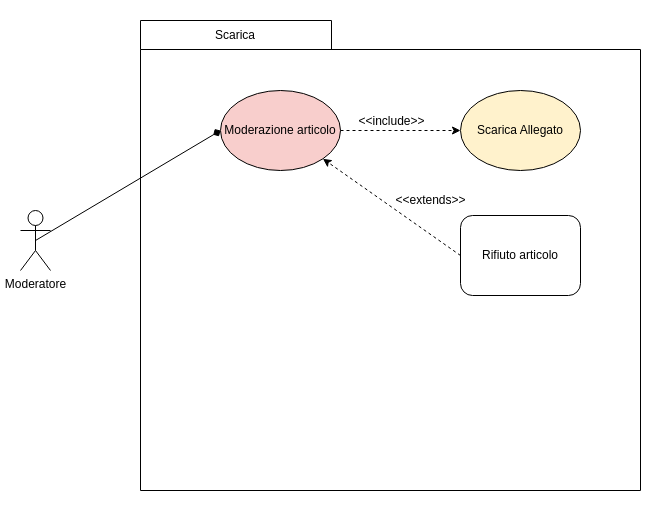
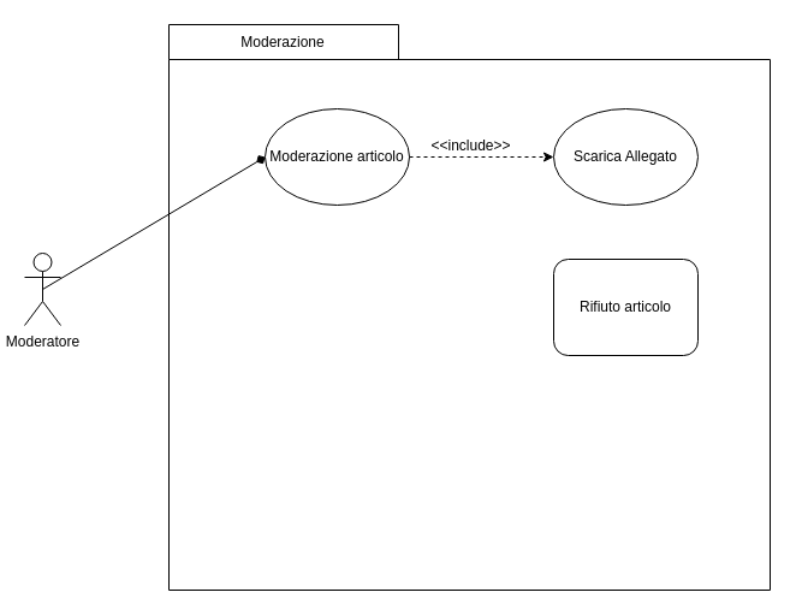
  <mxCell id="0" />
  <mxCell id="1" parent="0" />
  <mxCell id="2" value="" style="shape=folder;fontStyle=1;spacingTop=10;tabWidth=191;tabHeight=29;tabPosition=left;html=1;" parent="1" vertex="1"><mxGeometry x="140" y="20" width="500" height="470" as="geometry" /></mxCell>
- <mxCell id="3" value="Scarica" style="text;html=1;strokeColor=none;fillColor=none;align=center;verticalAlign=middle;whiteSpace=wrap;rounded=0;" parent="1" vertex="1"><mxGeometry x="170" y="20" width="130" height="30" as="geometry" /></mxCell>
+ <mxCell id="3" value="Moderazione" style="text;html=1;strokeColor=none;fillColor=none;align=center;verticalAlign=middle;whiteSpace=wrap;rounded=0;" parent="1" vertex="1"><mxGeometry x="170" y="20" width="130" height="30" as="geometry" /></mxCell>
  <mxCell id="4" value="Moderatore" style="shape=umlActor;verticalLabelPosition=bottom;labelBackgroundColor=#ffffff;verticalAlign=top;html=1;outlineConnect=0;" parent="1" vertex="1"><mxGeometry x="20" y="210" width="30" height="60" as="geometry" /></mxCell>
- <mxCell id="5" value="Moderazione articolo" style="ellipse;whiteSpace=wrap;html=1;fillColor=#f8cecc;" parent="1" vertex="1"><mxGeometry x="220" y="90" width="120" height="80" as="geometry" /></mxCell>
- <mxCell id="6" value="Scarica Allegato" style="ellipse;whiteSpace=wrap;html=1;fillColor=#fff2cc;" parent="1" vertex="1"><mxGeometry x="460" y="90" width="120" height="80" as="geometry" /></mxCell>
+ <mxCell id="5" value="Moderazione articolo" style="ellipse;whiteSpace=wrap;html=1;" parent="1" vertex="1"><mxGeometry x="220" y="90" width="120" height="80" as="geometry" /></mxCell>
+ <mxCell id="6" value="Scarica Allegato" style="ellipse;whiteSpace=wrap;html=1;" parent="1" vertex="1"><mxGeometry x="460" y="90" width="120" height="80" as="geometry" /></mxCell>
  <mxCell id="7" value="" style="endArrow=diamond;html=1;exitX=0.5;exitY=0.5;exitDx=0;exitDy=0;exitPerimeter=0;entryX=0;entryY=0.5;entryDx=0;entryDy=0;" parent="1" source="4" target="5" edge="1"><mxGeometry width="50" height="50" relative="1" as="geometry"><mxPoint x="20" y="560" as="sourcePoint" /><mxPoint x="70" y="510" as="targetPoint" /></mxGeometry></mxCell>
  <mxCell id="8" value="" style="endArrow=classic;html=1;exitX=1;exitY=0.5;exitDx=0;exitDy=0;entryX=0;entryY=0.5;entryDx=0;entryDy=0;dashed=1;" parent="1" source="5" target="6" edge="1"><mxGeometry width="50" height="50" relative="1" as="geometry"><mxPoint x="20" y="560" as="sourcePoint" /><mxPoint x="70" y="510" as="targetPoint" /></mxGeometry></mxCell>
  <mxCell id="9" value="&amp;lt;&amp;lt;include&amp;gt;&amp;gt;" style="text;html=1;resizable=0;points=[];align=center;verticalAlign=middle;labelBackgroundColor=#ffffff;" parent="8" vertex="1" connectable="0"><mxGeometry x="-0.459" y="-4" relative="1" as="geometry"><mxPoint x="18" y="-14" as="offset" /></mxGeometry></mxCell>
- <mxCell id="10" value="" style="endArrow=classic;html=1;dashed=1;entryX=1;entryY=1;entryDx=0;entryDy=0;exitX=0;exitY=0.5;exitDx=0;exitDy=0;" parent="1" source="12" target="5" edge="1"><mxGeometry width="50" height="50" relative="1" as="geometry"><mxPoint x="80" y="490" as="sourcePoint" /><mxPoint x="70" y="510" as="targetPoint" /></mxGeometry></mxCell>
- <mxCell id="11" value="&amp;lt;&amp;lt;extends&amp;gt;&amp;gt;" style="text;html=1;resizable=0;points=[];align=center;verticalAlign=middle;labelBackgroundColor=#ffffff;" parent="10" vertex="1" connectable="0"><mxGeometry x="-0.153" y="-1" relative="1" as="geometry"><mxPoint x="27.5" y="-13.5" as="offset" /></mxGeometry></mxCell>
  <mxCell id="12" value="Rifiuto articolo" style="whiteSpace=wrap;html=1;rounded=1;" parent="1" vertex="1"><mxGeometry x="460" y="215" width="120" height="80" as="geometry" /></mxCell>
